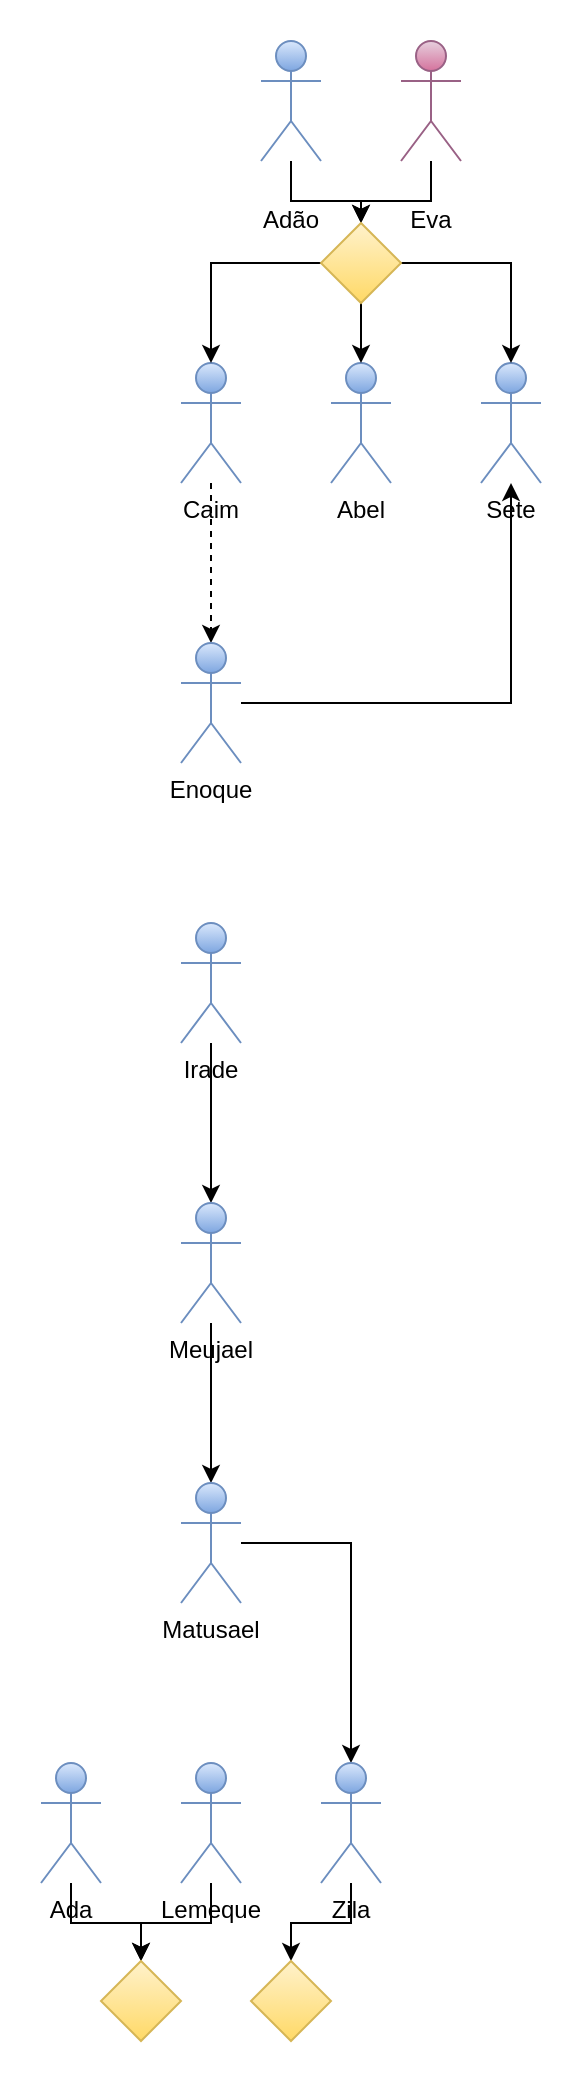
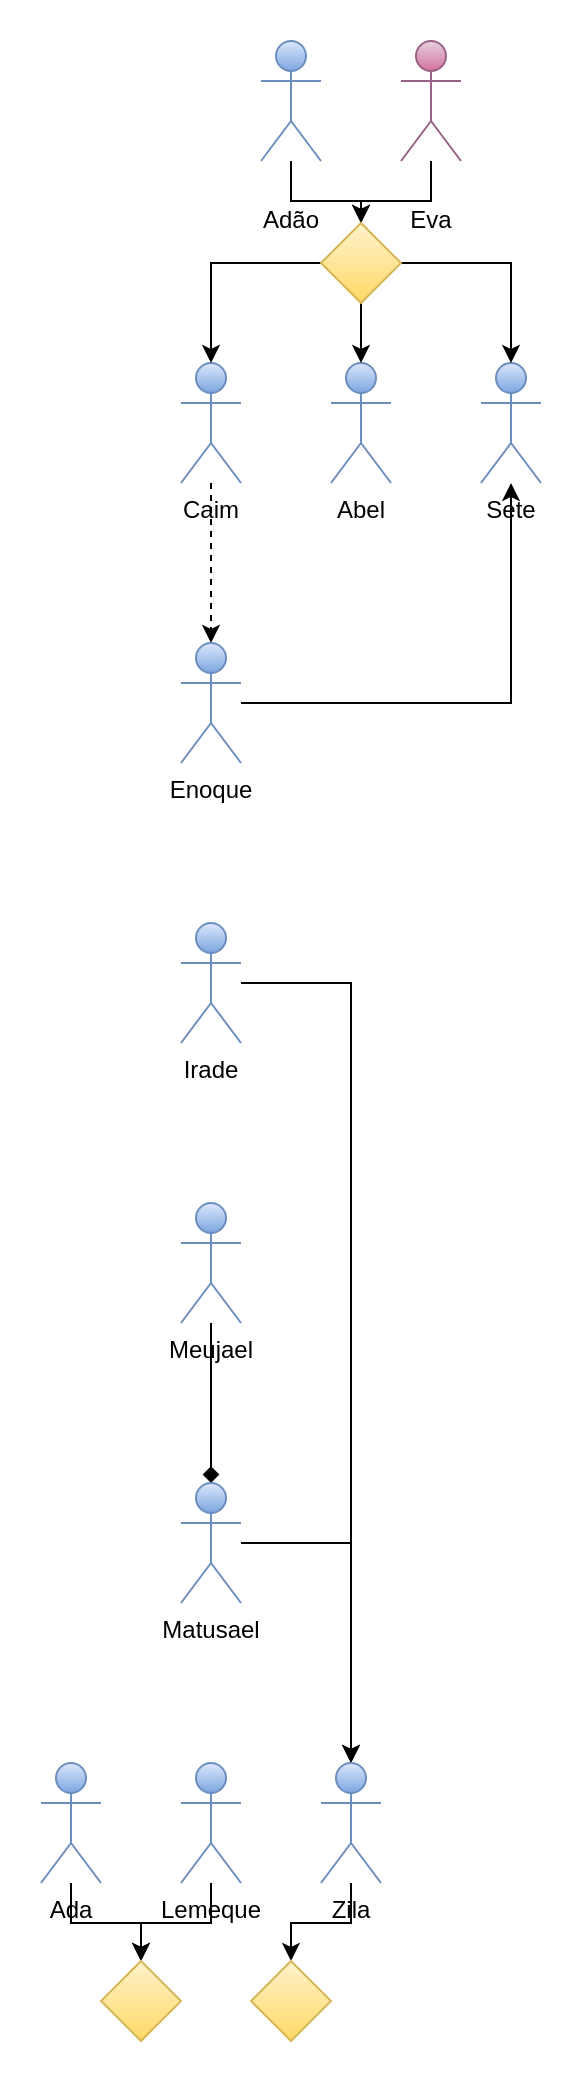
  <mxCell id="0" />
  <mxCell id="1" parent="0" />
  <mxCell id="2" style="edgeStyle=orthogonalEdgeStyle;rounded=0;orthogonalLoop=1;jettySize=auto;html=1;entryX=0.5;entryY=0;entryDx=0;entryDy=0;" edge="1" parent="1" source="3" target="13"><mxGeometry relative="1" as="geometry" /></mxCell>
  <mxCell id="3" value="Adão" style="shape=umlActor;verticalLabelPosition=bottom;verticalAlign=middle;html=1;outlineConnect=0;fillColor=#dae8fc;strokeColor=#6c8ebf;gradientColor=#7ea6e0;" vertex="1" parent="1"><mxGeometry x="130" y="20" width="30" height="60" as="geometry" /></mxCell>
  <mxCell id="4" style="edgeStyle=orthogonalEdgeStyle;rounded=0;orthogonalLoop=1;jettySize=auto;html=1;" edge="1" parent="1" source="5" target="13"><mxGeometry relative="1" as="geometry" /></mxCell>
  <mxCell id="5" value="Eva" style="shape=umlActor;verticalLabelPosition=bottom;verticalAlign=middle;html=1;outlineConnect=0;fillColor=#e6d0de;gradientColor=#d5739d;strokeColor=#996185;" vertex="1" parent="1"><mxGeometry x="200" y="20" width="30" height="60" as="geometry" /></mxCell>
  <mxCell id="6" value="" style="edgeStyle=orthogonalEdgeStyle;rounded=0;orthogonalLoop=1;jettySize=auto;html=1;dashed=1;" edge="1" parent="1" source="7" target="15"><mxGeometry relative="1" as="geometry" /></mxCell>
  <mxCell id="7" value="Caim" style="shape=umlActor;verticalLabelPosition=bottom;verticalAlign=top;html=1;outlineConnect=0;fillColor=#dae8fc;gradientColor=#7ea6e0;strokeColor=#6c8ebf;" vertex="1" parent="1"><mxGeometry x="90" y="181" width="30" height="60" as="geometry" /></mxCell>
  <mxCell id="8" value="Sete" style="shape=umlActor;verticalLabelPosition=bottom;verticalAlign=top;html=1;outlineConnect=0;fillColor=#dae8fc;gradientColor=#7ea6e0;strokeColor=#6c8ebf;" vertex="1" parent="1"><mxGeometry x="240" y="181" width="30" height="60" as="geometry" /></mxCell>
  <mxCell id="9" value="Abel" style="shape=umlActor;verticalLabelPosition=bottom;verticalAlign=top;html=1;outlineConnect=0;fillColor=#dae8fc;gradientColor=#7ea6e0;strokeColor=#6c8ebf;" vertex="1" parent="1"><mxGeometry x="165" y="181" width="30" height="60" as="geometry" /></mxCell>
  <mxCell id="10" style="edgeStyle=orthogonalEdgeStyle;rounded=0;orthogonalLoop=1;jettySize=auto;html=1;entryX=0.5;entryY=0;entryDx=0;entryDy=0;entryPerimeter=0;" edge="1" parent="1" source="13" target="9"><mxGeometry relative="1" as="geometry" /></mxCell>
  <mxCell id="11" style="edgeStyle=orthogonalEdgeStyle;rounded=0;orthogonalLoop=1;jettySize=auto;html=1;entryX=0.5;entryY=0;entryDx=0;entryDy=0;entryPerimeter=0;" edge="1" parent="1" source="13" target="8"><mxGeometry relative="1" as="geometry" /></mxCell>
  <mxCell id="12" style="edgeStyle=orthogonalEdgeStyle;rounded=0;orthogonalLoop=1;jettySize=auto;html=1;" edge="1" parent="1" source="13" target="7"><mxGeometry relative="1" as="geometry" /></mxCell>
  <mxCell id="13" value="" style="rhombus;whiteSpace=wrap;html=1;fillColor=#fff2cc;gradientColor=#ffd966;strokeColor=#d6b656;" vertex="1" parent="1"><mxGeometry x="160" y="111" width="40" height="40" as="geometry" /></mxCell>
  <mxCell id="14" value="" style="edgeStyle=orthogonalEdgeStyle;rounded=0;orthogonalLoop=1;jettySize=auto;html=1;" edge="1" parent="1" source="15" target="8"><mxGeometry relative="1" as="geometry" /></mxCell>
  <mxCell id="15" value="Enoque" style="shape=umlActor;verticalLabelPosition=bottom;verticalAlign=top;html=1;outlineConnect=0;fillColor=#dae8fc;gradientColor=#7ea6e0;strokeColor=#6c8ebf;" vertex="1" parent="1"><mxGeometry x="90" y="321" width="30" height="60" as="geometry" /></mxCell>
- <mxCell id="16" value="" style="edgeStyle=orthogonalEdgeStyle;rounded=0;orthogonalLoop=1;jettySize=auto;html=1;" edge="1" parent="1" source="17" target="19"><mxGeometry relative="1" as="geometry" /></mxCell>
+ <mxCell id="16" value="" style="edgeStyle=orthogonalEdgeStyle;rounded=0;orthogonalLoop=1;jettySize=auto;html=1;" edge="1" parent="1" source="17" target="27"><mxGeometry relative="1" as="geometry" /></mxCell>
  <mxCell id="17" value="Irade" style="shape=umlActor;verticalLabelPosition=bottom;verticalAlign=top;html=1;outlineConnect=0;fillColor=#dae8fc;gradientColor=#7ea6e0;strokeColor=#6c8ebf;" vertex="1" parent="1"><mxGeometry x="90" y="461" width="30" height="60" as="geometry" /></mxCell>
- <mxCell id="18" value="" style="edgeStyle=orthogonalEdgeStyle;rounded=0;orthogonalLoop=1;jettySize=auto;html=1;" edge="1" parent="1" source="19" target="21"><mxGeometry relative="1" as="geometry" /></mxCell>
+ <mxCell id="18" value="" style="edgeStyle=orthogonalEdgeStyle;rounded=0;orthogonalLoop=1;jettySize=auto;html=1;endArrow=diamond;" edge="1" parent="1" source="19" target="21"><mxGeometry relative="1" as="geometry" /></mxCell>
  <mxCell id="19" value="Meujael" style="shape=umlActor;verticalLabelPosition=bottom;verticalAlign=top;html=1;outlineConnect=0;fillColor=#dae8fc;gradientColor=#7ea6e0;strokeColor=#6c8ebf;" vertex="1" parent="1"><mxGeometry x="90" y="601" width="30" height="60" as="geometry" /></mxCell>
  <mxCell id="20" value="" style="edgeStyle=orthogonalEdgeStyle;rounded=0;orthogonalLoop=1;jettySize=auto;html=1;" edge="1" parent="1" source="21" target="27"><mxGeometry relative="1" as="geometry" /></mxCell>
  <mxCell id="21" value="Matusael" style="shape=umlActor;verticalLabelPosition=bottom;verticalAlign=top;html=1;outlineConnect=0;fillColor=#dae8fc;gradientColor=#7ea6e0;strokeColor=#6c8ebf;" vertex="1" parent="1"><mxGeometry x="90" y="741" width="30" height="60" as="geometry" /></mxCell>
  <mxCell id="22" style="edgeStyle=orthogonalEdgeStyle;rounded=0;orthogonalLoop=1;jettySize=auto;html=1;entryX=0.5;entryY=0;entryDx=0;entryDy=0;" edge="1" parent="1" source="23" target="28"><mxGeometry relative="1" as="geometry" /></mxCell>
  <mxCell id="23" value="Lemeque" style="shape=umlActor;verticalLabelPosition=bottom;verticalAlign=top;html=1;outlineConnect=0;fillColor=#dae8fc;gradientColor=#7ea6e0;strokeColor=#6c8ebf;" vertex="1" parent="1"><mxGeometry x="90" y="881" width="30" height="60" as="geometry" /></mxCell>
  <mxCell id="24" style="edgeStyle=orthogonalEdgeStyle;rounded=0;orthogonalLoop=1;jettySize=auto;html=1;entryX=0.5;entryY=0;entryDx=0;entryDy=0;" edge="1" parent="1" source="25" target="28"><mxGeometry relative="1" as="geometry" /></mxCell>
  <mxCell id="25" value="Ada" style="shape=umlActor;verticalLabelPosition=bottom;verticalAlign=top;html=1;outlineConnect=0;fillColor=#dae8fc;gradientColor=#7ea6e0;strokeColor=#6c8ebf;" vertex="1" parent="1"><mxGeometry x="20" y="881" width="30" height="60" as="geometry" /></mxCell>
  <mxCell id="26" style="edgeStyle=orthogonalEdgeStyle;rounded=0;orthogonalLoop=1;jettySize=auto;html=1;" edge="1" parent="1" source="27" target="29"><mxGeometry relative="1" as="geometry" /></mxCell>
  <mxCell id="27" value="Zila" style="shape=umlActor;verticalLabelPosition=bottom;verticalAlign=top;html=1;outlineConnect=0;fillColor=#dae8fc;gradientColor=#7ea6e0;strokeColor=#6c8ebf;" vertex="1" parent="1"><mxGeometry x="160" y="881" width="30" height="60" as="geometry" /></mxCell>
  <mxCell id="28" value="" style="rhombus;whiteSpace=wrap;html=1;fillColor=#fff2cc;gradientColor=#ffd966;strokeColor=#d6b656;" vertex="1" parent="1"><mxGeometry x="50" y="980" width="40" height="40" as="geometry" /></mxCell>
  <mxCell id="29" value="" style="rhombus;whiteSpace=wrap;html=1;fillColor=#fff2cc;gradientColor=#ffd966;strokeColor=#d6b656;" vertex="1" parent="1"><mxGeometry x="125" y="980" width="40" height="40" as="geometry" /></mxCell>
